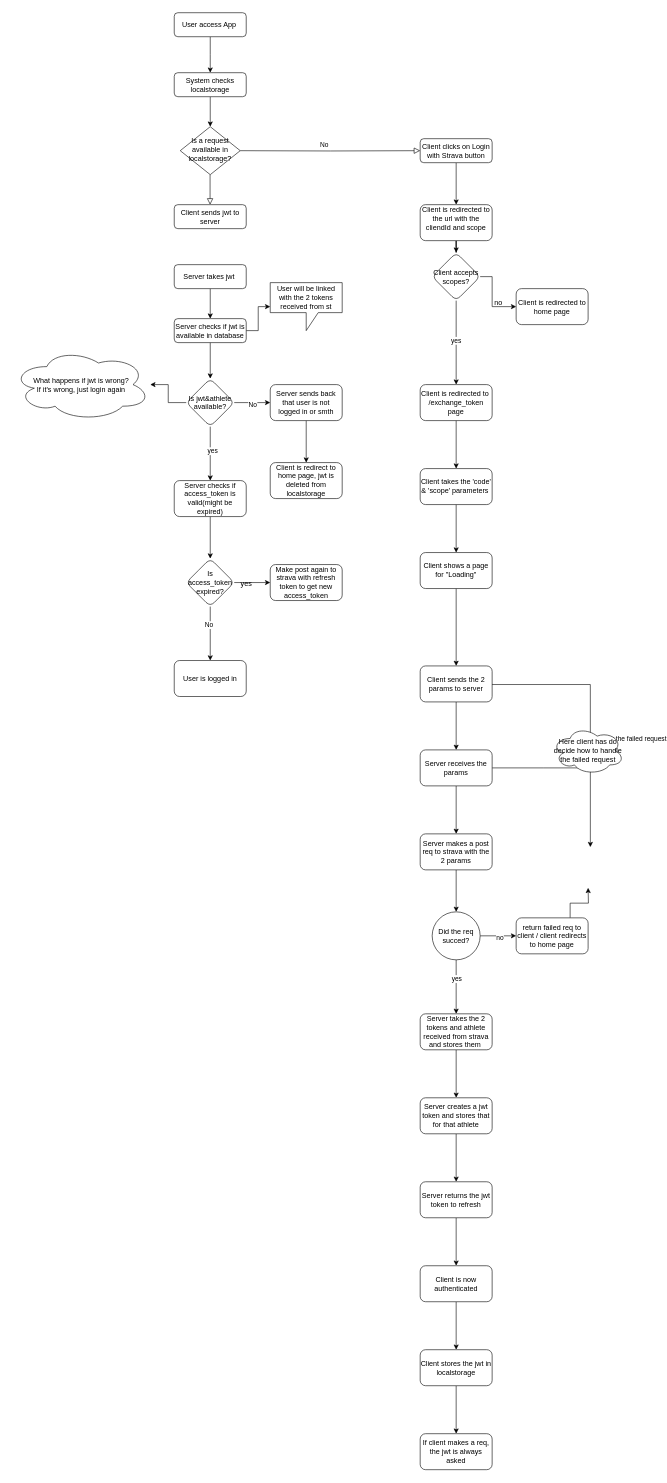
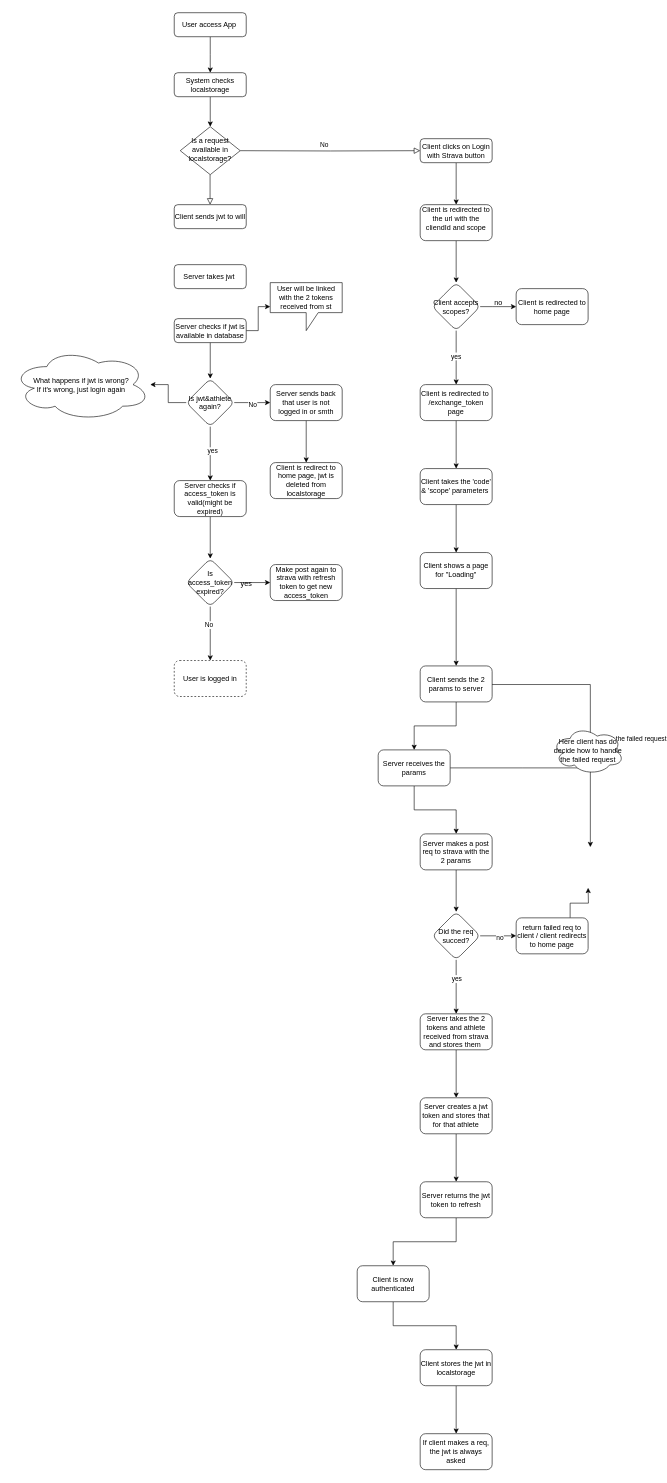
  <mxCell id="0" />
  <mxCell id="1" parent="0" />
  <mxCell id="2" value="" style="rounded=0;html=1;jettySize=auto;orthogonalLoop=1;fontSize=11;endArrow=block;endFill=0;endSize=8;strokeWidth=1;shadow=0;labelBackgroundColor=none;edgeStyle=orthogonalEdgeStyle;" parent="1" edge="1"><mxGeometry relative="1" as="geometry"><mxPoint x="349.71" y="290" as="sourcePoint" /><mxPoint x="349.739" y="340.023" as="targetPoint" /></mxGeometry></mxCell>
  <mxCell id="3" style="edgeStyle=orthogonalEdgeStyle;rounded=0;orthogonalLoop=1;jettySize=auto;html=1;entryX=0.5;entryY=0;entryDx=0;entryDy=0;" edge="1" parent="1" source="4"><mxGeometry relative="1" as="geometry"><mxPoint x="350" y="120" as="targetPoint" /></mxGeometry></mxCell>
  <mxCell id="4" value="User access App&amp;nbsp;" style="rounded=1;whiteSpace=wrap;html=1;fontSize=12;glass=0;strokeWidth=1;shadow=0;" parent="1" vertex="1"><mxGeometry x="290" y="20" width="120" height="40" as="geometry" /></mxCell>
  <mxCell id="5" value="No" style="edgeStyle=orthogonalEdgeStyle;rounded=0;html=1;jettySize=auto;orthogonalLoop=1;fontSize=11;endArrow=block;endFill=0;endSize=8;strokeWidth=1;shadow=0;labelBackgroundColor=none;" parent="1" target="7" edge="1"><mxGeometry x="-0.068" y="10" relative="1" as="geometry"><mxPoint as="offset" /><mxPoint x="400" y="250" as="sourcePoint" /></mxGeometry></mxCell>
  <mxCell id="6" value="" style="edgeStyle=orthogonalEdgeStyle;rounded=0;orthogonalLoop=1;jettySize=auto;html=1;" edge="1" parent="1" source="7" target="19"><mxGeometry relative="1" as="geometry" /></mxCell>
  <mxCell id="7" value="Client clicks on Login with Strava button" style="rounded=1;whiteSpace=wrap;html=1;fontSize=12;glass=0;strokeWidth=1;shadow=0;" parent="1" vertex="1"><mxGeometry x="700" y="230" width="120" height="40" as="geometry" /></mxCell>
- <mxCell id="8" value="Client sends jwt to server" style="rounded=1;whiteSpace=wrap;html=1;fontSize=12;glass=0;strokeWidth=1;shadow=0;" parent="1" vertex="1"><mxGeometry x="290" y="340" width="120" height="40" as="geometry" /></mxCell>
+ <mxCell id="8" value="Client sends jwt to will" style="rounded=1;whiteSpace=wrap;html=1;fontSize=12;glass=0;strokeWidth=1;shadow=0;" parent="1" vertex="1"><mxGeometry x="290" y="340" width="120" height="40" as="geometry" /></mxCell>
  <mxCell id="9" value="Is a request available in localstorage?" style="rhombus;whiteSpace=wrap;html=1;shadow=0;fontFamily=Helvetica;fontSize=12;align=center;strokeWidth=1;spacing=6;spacingTop=-4;" vertex="1" parent="1"><mxGeometry x="300" y="210" width="100" height="80" as="geometry" /></mxCell>
  <mxCell id="10" style="edgeStyle=orthogonalEdgeStyle;rounded=0;orthogonalLoop=1;jettySize=auto;html=1;entryX=0.5;entryY=0;entryDx=0;entryDy=0;" edge="1" parent="1" source="11" target="9"><mxGeometry relative="1" as="geometry" /></mxCell>
  <mxCell id="11" value="System checks localstorage" style="rounded=1;whiteSpace=wrap;html=1;fontSize=12;glass=0;strokeWidth=1;shadow=0;" vertex="1" parent="1"><mxGeometry x="290" y="120" width="120" height="40" as="geometry" /></mxCell>
- <mxCell id="12" style="edgeStyle=orthogonalEdgeStyle;rounded=0;orthogonalLoop=1;jettySize=auto;html=1;exitX=0.5;exitY=1;exitDx=0;exitDy=0;" edge="1" parent="1" source="13" target="16"><mxGeometry relative="1" as="geometry" /></mxCell>
  <mxCell id="13" value="Server takes jwt&amp;nbsp;" style="rounded=1;whiteSpace=wrap;html=1;fontSize=12;glass=0;strokeWidth=1;shadow=0;" vertex="1" parent="1"><mxGeometry x="290" y="440" width="120" height="40" as="geometry" /></mxCell>
  <mxCell id="14" style="edgeStyle=orthogonalEdgeStyle;rounded=0;orthogonalLoop=1;jettySize=auto;html=1;" edge="1" parent="1" source="16" target="17"><mxGeometry relative="1" as="geometry" /></mxCell>
  <mxCell id="15" value="" style="edgeStyle=orthogonalEdgeStyle;rounded=0;orthogonalLoop=1;jettySize=auto;html=1;" edge="1" parent="1" source="16" target="63"><mxGeometry relative="1" as="geometry" /></mxCell>
  <mxCell id="16" value="Server checks if jwt is available in database" style="rounded=1;whiteSpace=wrap;html=1;fontSize=12;glass=0;strokeWidth=1;shadow=0;" vertex="1" parent="1"><mxGeometry x="290" y="530" width="120" height="40" as="geometry" /></mxCell>
  <mxCell id="17" value="User will be linked with the 2 tokens received from st" style="shape=callout;whiteSpace=wrap;html=1;perimeter=calloutPerimeter;" vertex="1" parent="1"><mxGeometry x="450" y="470" width="120" height="80" as="geometry" /></mxCell>
  <mxCell id="18" value="" style="edgeStyle=orthogonalEdgeStyle;rounded=0;orthogonalLoop=1;jettySize=auto;html=1;" edge="1" parent="1" source="19" target="23"><mxGeometry relative="1" as="geometry" /></mxCell>
  <mxCell id="19" value="Client is redirected to the url with the cliendId and scope&lt;div&gt;&lt;br/&gt;&lt;/div&gt;" style="whiteSpace=wrap;html=1;rounded=1;glass=0;strokeWidth=1;shadow=0;" vertex="1" parent="1"><mxGeometry x="700" y="340" width="120" height="60" as="geometry" /></mxCell>
  <mxCell id="20" value="" style="edgeStyle=orthogonalEdgeStyle;rounded=0;orthogonalLoop=1;jettySize=auto;html=1;" edge="1" parent="1" source="23" target="24"><mxGeometry relative="1" as="geometry"><Array as="points"><mxPoint x="820" y="510" /></Array></mxGeometry></mxCell>
  <mxCell id="21" value="" style="edgeStyle=orthogonalEdgeStyle;rounded=0;orthogonalLoop=1;jettySize=auto;html=1;" edge="1" parent="1" source="23" target="27"><mxGeometry relative="1" as="geometry" /></mxCell>
  <mxCell id="22" value="yes" style="edgeLabel;html=1;align=center;verticalAlign=middle;resizable=0;points=[];" vertex="1" connectable="0" parent="21"><mxGeometry x="-0.059" y="-1" relative="1" as="geometry"><mxPoint as="offset" /></mxGeometry></mxCell>
- <mxCell id="23" value="Client accepts scopes?" style="rhombus;whiteSpace=wrap;html=1;rounded=1;glass=0;strokeWidth=1;shadow=0;" vertex="1" parent="1"><mxGeometry x="720" y="420" width="80" height="80" as="geometry" /></mxCell>
+ <mxCell id="23" value="Client accepts scopes?" style="rhombus;whiteSpace=wrap;html=1;rounded=1;glass=0;strokeWidth=1;shadow=0;" vertex="1" parent="1"><mxGeometry x="720" y="470" width="80" height="80" as="geometry" /></mxCell>
  <mxCell id="24" value="Client is redirected to home page" style="whiteSpace=wrap;html=1;rounded=1;glass=0;strokeWidth=1;shadow=0;" vertex="1" parent="1"><mxGeometry x="860" y="480" width="120" height="60" as="geometry" /></mxCell>
  <mxCell id="25" value="no" style="text;html=1;align=center;verticalAlign=middle;resizable=0;points=[];autosize=1;strokeColor=none;fillColor=none;" vertex="1" parent="1"><mxGeometry x="810" y="488" width="40" height="30" as="geometry" /></mxCell>
  <mxCell id="26" value="" style="edgeStyle=orthogonalEdgeStyle;rounded=0;orthogonalLoop=1;jettySize=auto;html=1;" edge="1" parent="1" source="27" target="29"><mxGeometry relative="1" as="geometry" /></mxCell>
  <mxCell id="27" value="Client is redirected to&amp;nbsp;&lt;br&gt;/exchange_token page" style="whiteSpace=wrap;html=1;rounded=1;glass=0;strokeWidth=1;shadow=0;" vertex="1" parent="1"><mxGeometry x="700" y="640" width="120" height="60" as="geometry" /></mxCell>
  <mxCell id="28" value="" style="edgeStyle=orthogonalEdgeStyle;rounded=0;orthogonalLoop=1;jettySize=auto;html=1;" edge="1" parent="1" source="29" target="78"><mxGeometry relative="1" as="geometry" /></mxCell>
  <mxCell id="29" value="Client takes the 'code' &amp;amp; 'scope' parameters&amp;nbsp;" style="whiteSpace=wrap;html=1;rounded=1;glass=0;strokeWidth=1;shadow=0;" vertex="1" parent="1"><mxGeometry x="700" y="780" width="120" height="60" as="geometry" /></mxCell>
  <mxCell id="30" value="" style="edgeStyle=orthogonalEdgeStyle;rounded=0;orthogonalLoop=1;jettySize=auto;html=1;" edge="1" parent="1" source="33" target="36"><mxGeometry relative="1" as="geometry" /></mxCell>
  <mxCell id="31" style="edgeStyle=orthogonalEdgeStyle;rounded=0;orthogonalLoop=1;jettySize=auto;html=1;exitX=1;exitY=1;exitDx=0;exitDy=0;entryX=0.531;entryY=0.15;entryDx=0;entryDy=0;entryPerimeter=0;" edge="1" parent="1"><mxGeometry relative="1" as="geometry"><mxPoint x="820" y="1139" as="sourcePoint" /><mxPoint x="983.72" y="1411" as="targetPoint" /><Array as="points"><mxPoint x="820" y="1140" /><mxPoint x="984" y="1140" /></Array></mxGeometry></mxCell>
  <mxCell id="32" value="This is the failed request" style="edgeLabel;html=1;align=center;verticalAlign=middle;resizable=0;points=[];" vertex="1" connectable="0" parent="31"><mxGeometry x="-0.409" y="-4" relative="1" as="geometry"><mxPoint x="102" y="86" as="offset" /></mxGeometry></mxCell>
  <mxCell id="33" value="Client sends the 2 params to server" style="whiteSpace=wrap;html=1;rounded=1;glass=0;strokeWidth=1;shadow=0;" vertex="1" parent="1"><mxGeometry x="700" y="1109" width="120" height="60" as="geometry" /></mxCell>
  <mxCell id="34" value="" style="edgeStyle=orthogonalEdgeStyle;rounded=0;orthogonalLoop=1;jettySize=auto;html=1;" edge="1" parent="1" source="36" target="38"><mxGeometry relative="1" as="geometry" /></mxCell>
  <mxCell id="35" style="edgeStyle=orthogonalEdgeStyle;rounded=0;orthogonalLoop=1;jettySize=auto;html=1;" edge="1" parent="1" source="36"><mxGeometry relative="1" as="geometry"><mxPoint x="990" y="1279" as="targetPoint" /></mxGeometry></mxCell>
- <mxCell id="36" value="Server receives the params" style="whiteSpace=wrap;html=1;rounded=1;glass=0;strokeWidth=1;shadow=0;" vertex="1" parent="1"><mxGeometry x="700" y="1249" width="120" height="60" as="geometry" /></mxCell>
+ <mxCell id="36" value="Server receives the params" style="whiteSpace=wrap;html=1;rounded=1;glass=0;strokeWidth=1;shadow=0;" vertex="1" parent="1"><mxGeometry x="630" y="1249" width="120" height="60" as="geometry" /></mxCell>
  <mxCell id="37" value="" style="edgeStyle=orthogonalEdgeStyle;rounded=0;orthogonalLoop=1;jettySize=auto;html=1;" edge="1" parent="1" source="38" target="43"><mxGeometry relative="1" as="geometry" /></mxCell>
  <mxCell id="38" value="Server makes a post req to strava with the 2 params" style="whiteSpace=wrap;html=1;rounded=1;glass=0;strokeWidth=1;shadow=0;" vertex="1" parent="1"><mxGeometry x="700" y="1389" width="120" height="60" as="geometry" /></mxCell>
  <mxCell id="39" value="" style="edgeStyle=orthogonalEdgeStyle;rounded=0;orthogonalLoop=1;jettySize=auto;html=1;" edge="1" parent="1" source="43" target="45"><mxGeometry relative="1" as="geometry" /></mxCell>
  <mxCell id="40" value="no" style="edgeLabel;html=1;align=center;verticalAlign=middle;resizable=0;points=[];" vertex="1" connectable="0" parent="39"><mxGeometry x="0.055" y="-2" relative="1" as="geometry"><mxPoint as="offset" /></mxGeometry></mxCell>
  <mxCell id="41" value="" style="edgeStyle=orthogonalEdgeStyle;rounded=0;orthogonalLoop=1;jettySize=auto;html=1;" edge="1" parent="1" source="43" target="48"><mxGeometry relative="1" as="geometry" /></mxCell>
  <mxCell id="42" value="yes" style="edgeLabel;html=1;align=center;verticalAlign=middle;resizable=0;points=[];" vertex="1" connectable="0" parent="41"><mxGeometry x="-0.307" relative="1" as="geometry"><mxPoint as="offset" /></mxGeometry></mxCell>
- <mxCell id="43" value="Did the req succed?" style="ellipse;whiteSpace=wrap;html=1;glass=0;strokeWidth=1;shadow=0;" vertex="1" parent="1"><mxGeometry x="720" y="1519" width="80" height="80" as="geometry" /></mxCell>
+ <mxCell id="43" value="Did the req succed?" style="rhombus;whiteSpace=wrap;html=1;rounded=1;glass=0;strokeWidth=1;shadow=0;" vertex="1" parent="1"><mxGeometry x="720" y="1519" width="80" height="80" as="geometry" /></mxCell>
  <mxCell id="44" style="edgeStyle=orthogonalEdgeStyle;rounded=0;orthogonalLoop=1;jettySize=auto;html=1;exitX=0.75;exitY=0;exitDx=0;exitDy=0;" edge="1" parent="1" source="45"><mxGeometry relative="1" as="geometry"><mxPoint x="980" y="1479" as="targetPoint" /></mxGeometry></mxCell>
  <mxCell id="45" value="return failed req to client / client redirects to home page" style="whiteSpace=wrap;html=1;rounded=1;glass=0;strokeWidth=1;shadow=0;" vertex="1" parent="1"><mxGeometry x="860" y="1529" width="120" height="60" as="geometry" /></mxCell>
  <mxCell id="46" value="Here client has do decide how to handle the failed request" style="ellipse;shape=cloud;whiteSpace=wrap;html=1;" vertex="1" parent="1"><mxGeometry x="920" y="1210" width="120" height="80" as="geometry" /></mxCell>
  <mxCell id="47" value="" style="edgeStyle=orthogonalEdgeStyle;rounded=0;orthogonalLoop=1;jettySize=auto;html=1;" edge="1" parent="1" source="48" target="50"><mxGeometry relative="1" as="geometry" /></mxCell>
  <mxCell id="48" value="Server takes the 2 tokens and athlete received from strava and stores them&amp;nbsp;" style="whiteSpace=wrap;html=1;rounded=1;glass=0;strokeWidth=1;shadow=0;" vertex="1" parent="1"><mxGeometry x="700" y="1689" width="120" height="60" as="geometry" /></mxCell>
  <mxCell id="49" value="" style="edgeStyle=orthogonalEdgeStyle;rounded=0;orthogonalLoop=1;jettySize=auto;html=1;" edge="1" parent="1" source="50" target="52"><mxGeometry relative="1" as="geometry" /></mxCell>
  <mxCell id="50" value="Server creates a jwt token and stores that for that athlete" style="whiteSpace=wrap;html=1;rounded=1;glass=0;strokeWidth=1;shadow=0;" vertex="1" parent="1"><mxGeometry x="700" y="1829" width="120" height="60" as="geometry" /></mxCell>
  <mxCell id="51" value="" style="edgeStyle=orthogonalEdgeStyle;rounded=0;orthogonalLoop=1;jettySize=auto;html=1;" edge="1" parent="1" source="52" target="54"><mxGeometry relative="1" as="geometry" /></mxCell>
  <mxCell id="52" value="Server returns the jwt token to refresh" style="whiteSpace=wrap;html=1;rounded=1;glass=0;strokeWidth=1;shadow=0;" vertex="1" parent="1"><mxGeometry x="700" y="1969" width="120" height="60" as="geometry" /></mxCell>
  <mxCell id="53" value="" style="edgeStyle=orthogonalEdgeStyle;rounded=0;orthogonalLoop=1;jettySize=auto;html=1;" edge="1" parent="1" source="54" target="56"><mxGeometry relative="1" as="geometry" /></mxCell>
- <mxCell id="54" value="Client is now authenticated" style="whiteSpace=wrap;html=1;rounded=1;glass=0;strokeWidth=1;shadow=0;" vertex="1" parent="1"><mxGeometry x="700" y="2109" width="120" height="60" as="geometry" /></mxCell>
+ <mxCell id="54" value="Client is now authenticated" style="whiteSpace=wrap;html=1;rounded=1;glass=0;strokeWidth=1;shadow=0;" vertex="1" parent="1"><mxGeometry x="595" y="2109" width="120" height="60" as="geometry" /></mxCell>
  <mxCell id="55" value="" style="edgeStyle=orthogonalEdgeStyle;rounded=0;orthogonalLoop=1;jettySize=auto;html=1;" edge="1" parent="1" source="56" target="57"><mxGeometry relative="1" as="geometry" /></mxCell>
  <mxCell id="56" value="Client stores the jwt in localstorage" style="whiteSpace=wrap;html=1;rounded=1;glass=0;strokeWidth=1;shadow=0;" vertex="1" parent="1"><mxGeometry x="700" y="2249" width="120" height="60" as="geometry" /></mxCell>
  <mxCell id="57" value="If client makes a req, the jwt is always asked" style="whiteSpace=wrap;html=1;rounded=1;glass=0;strokeWidth=1;shadow=0;" vertex="1" parent="1"><mxGeometry x="700" y="2389" width="120" height="60" as="geometry" /></mxCell>
  <mxCell id="58" value="" style="edgeStyle=orthogonalEdgeStyle;rounded=0;orthogonalLoop=1;jettySize=auto;html=1;" edge="1" parent="1" source="63" target="65"><mxGeometry relative="1" as="geometry" /></mxCell>
  <mxCell id="59" value="No" style="edgeLabel;html=1;align=center;verticalAlign=middle;resizable=0;points=[];" vertex="1" connectable="0" parent="58"><mxGeometry x="0.014" y="-2" relative="1" as="geometry"><mxPoint as="offset" /></mxGeometry></mxCell>
  <mxCell id="60" value="" style="edgeStyle=orthogonalEdgeStyle;rounded=0;orthogonalLoop=1;jettySize=auto;html=1;" edge="1" parent="1" source="63" target="68"><mxGeometry relative="1" as="geometry" /></mxCell>
  <mxCell id="61" value="yes" style="edgeLabel;html=1;align=center;verticalAlign=middle;resizable=0;points=[];" vertex="1" connectable="0" parent="60"><mxGeometry x="-0.121" y="3" relative="1" as="geometry"><mxPoint as="offset" /></mxGeometry></mxCell>
  <mxCell id="62" value="" style="edgeStyle=orthogonalEdgeStyle;rounded=0;orthogonalLoop=1;jettySize=auto;html=1;" edge="1" parent="1" source="63" target="69"><mxGeometry relative="1" as="geometry" /></mxCell>
- <mxCell id="63" value="Is jwt&amp;amp;athlete available?" style="rhombus;whiteSpace=wrap;html=1;rounded=1;glass=0;strokeWidth=1;shadow=0;" vertex="1" parent="1"><mxGeometry x="310" y="630" width="80" height="80" as="geometry" /></mxCell>
+ <mxCell id="63" value="Is jwt&amp;amp;athlete again?" style="rhombus;whiteSpace=wrap;html=1;rounded=1;glass=0;strokeWidth=1;shadow=0;" vertex="1" parent="1"><mxGeometry x="310" y="630" width="80" height="80" as="geometry" /></mxCell>
  <mxCell id="64" value="" style="edgeStyle=orthogonalEdgeStyle;rounded=0;orthogonalLoop=1;jettySize=auto;html=1;" edge="1" parent="1" source="65" target="66"><mxGeometry relative="1" as="geometry" /></mxCell>
  <mxCell id="65" value="Server sends back that user is not logged in or smth" style="whiteSpace=wrap;html=1;rounded=1;glass=0;strokeWidth=1;shadow=0;" vertex="1" parent="1"><mxGeometry x="450" y="640" width="120" height="60" as="geometry" /></mxCell>
  <mxCell id="66" value="Client is redirect to home page, jwt is deleted from localstorage" style="whiteSpace=wrap;html=1;rounded=1;glass=0;strokeWidth=1;shadow=0;" vertex="1" parent="1"><mxGeometry x="450" y="770" width="120" height="60" as="geometry" /></mxCell>
  <mxCell id="67" value="" style="edgeStyle=orthogonalEdgeStyle;rounded=0;orthogonalLoop=1;jettySize=auto;html=1;" edge="1" parent="1" source="68" target="73"><mxGeometry relative="1" as="geometry" /></mxCell>
  <mxCell id="68" value="Server checks if access_token is valid(might be expired)" style="whiteSpace=wrap;html=1;rounded=1;glass=0;strokeWidth=1;shadow=0;" vertex="1" parent="1"><mxGeometry x="290" y="800" width="120" height="60" as="geometry" /></mxCell>
  <mxCell id="69" value="What happens if jwt is wrong? &lt;br&gt;If it's wrong, just login again" style="ellipse;shape=cloud;whiteSpace=wrap;html=1;rounded=1;glass=0;strokeWidth=1;shadow=0;" vertex="1" parent="1"><mxGeometry x="20" y="580" width="230" height="120" as="geometry" /></mxCell>
  <mxCell id="70" value="" style="edgeStyle=orthogonalEdgeStyle;rounded=0;orthogonalLoop=1;jettySize=auto;html=1;" edge="1" parent="1" source="73" target="74"><mxGeometry relative="1" as="geometry" /></mxCell>
  <mxCell id="71" value="" style="edgeStyle=orthogonalEdgeStyle;rounded=0;orthogonalLoop=1;jettySize=auto;html=1;" edge="1" parent="1" source="73" target="76"><mxGeometry relative="1" as="geometry" /></mxCell>
  <mxCell id="72" value="No" style="edgeLabel;html=1;align=center;verticalAlign=middle;resizable=0;points=[];" vertex="1" connectable="0" parent="71"><mxGeometry x="-0.343" y="-3" relative="1" as="geometry"><mxPoint as="offset" /></mxGeometry></mxCell>
  <mxCell id="73" value="Is access_token expired?" style="rhombus;whiteSpace=wrap;html=1;rounded=1;glass=0;strokeWidth=1;shadow=0;" vertex="1" parent="1"><mxGeometry x="310" y="930" width="80" height="80" as="geometry" /></mxCell>
  <mxCell id="74" value="Make post again to strava with refresh token to get new access_token" style="whiteSpace=wrap;html=1;rounded=1;glass=0;strokeWidth=1;shadow=0;" vertex="1" parent="1"><mxGeometry x="450" y="940" width="120" height="60" as="geometry" /></mxCell>
  <mxCell id="75" value="yes" style="text;html=1;align=center;verticalAlign=middle;resizable=0;points=[];autosize=1;strokeColor=none;fillColor=none;" vertex="1" parent="1"><mxGeometry x="390" y="958" width="40" height="30" as="geometry" /></mxCell>
- <mxCell id="76" value="User is logged in" style="whiteSpace=wrap;html=1;rounded=1;glass=0;strokeWidth=1;shadow=0;" vertex="1" parent="1"><mxGeometry x="290" y="1100" width="120" height="60" as="geometry" /></mxCell>
+ <mxCell id="76" value="User is logged in" style="whiteSpace=wrap;html=1;rounded=1;glass=0;strokeWidth=1;shadow=0;dashed=1;" vertex="1" parent="1"><mxGeometry x="290" y="1100" width="120" height="60" as="geometry" /></mxCell>
  <mxCell id="77" style="edgeStyle=orthogonalEdgeStyle;rounded=0;orthogonalLoop=1;jettySize=auto;html=1;" edge="1" parent="1" source="78" target="33"><mxGeometry relative="1" as="geometry" /></mxCell>
  <mxCell id="78" value="Client shows a page for &quot;Loading&quot;" style="whiteSpace=wrap;html=1;rounded=1;glass=0;strokeWidth=1;shadow=0;" vertex="1" parent="1"><mxGeometry x="700" y="920" width="120" height="60" as="geometry" /></mxCell>
